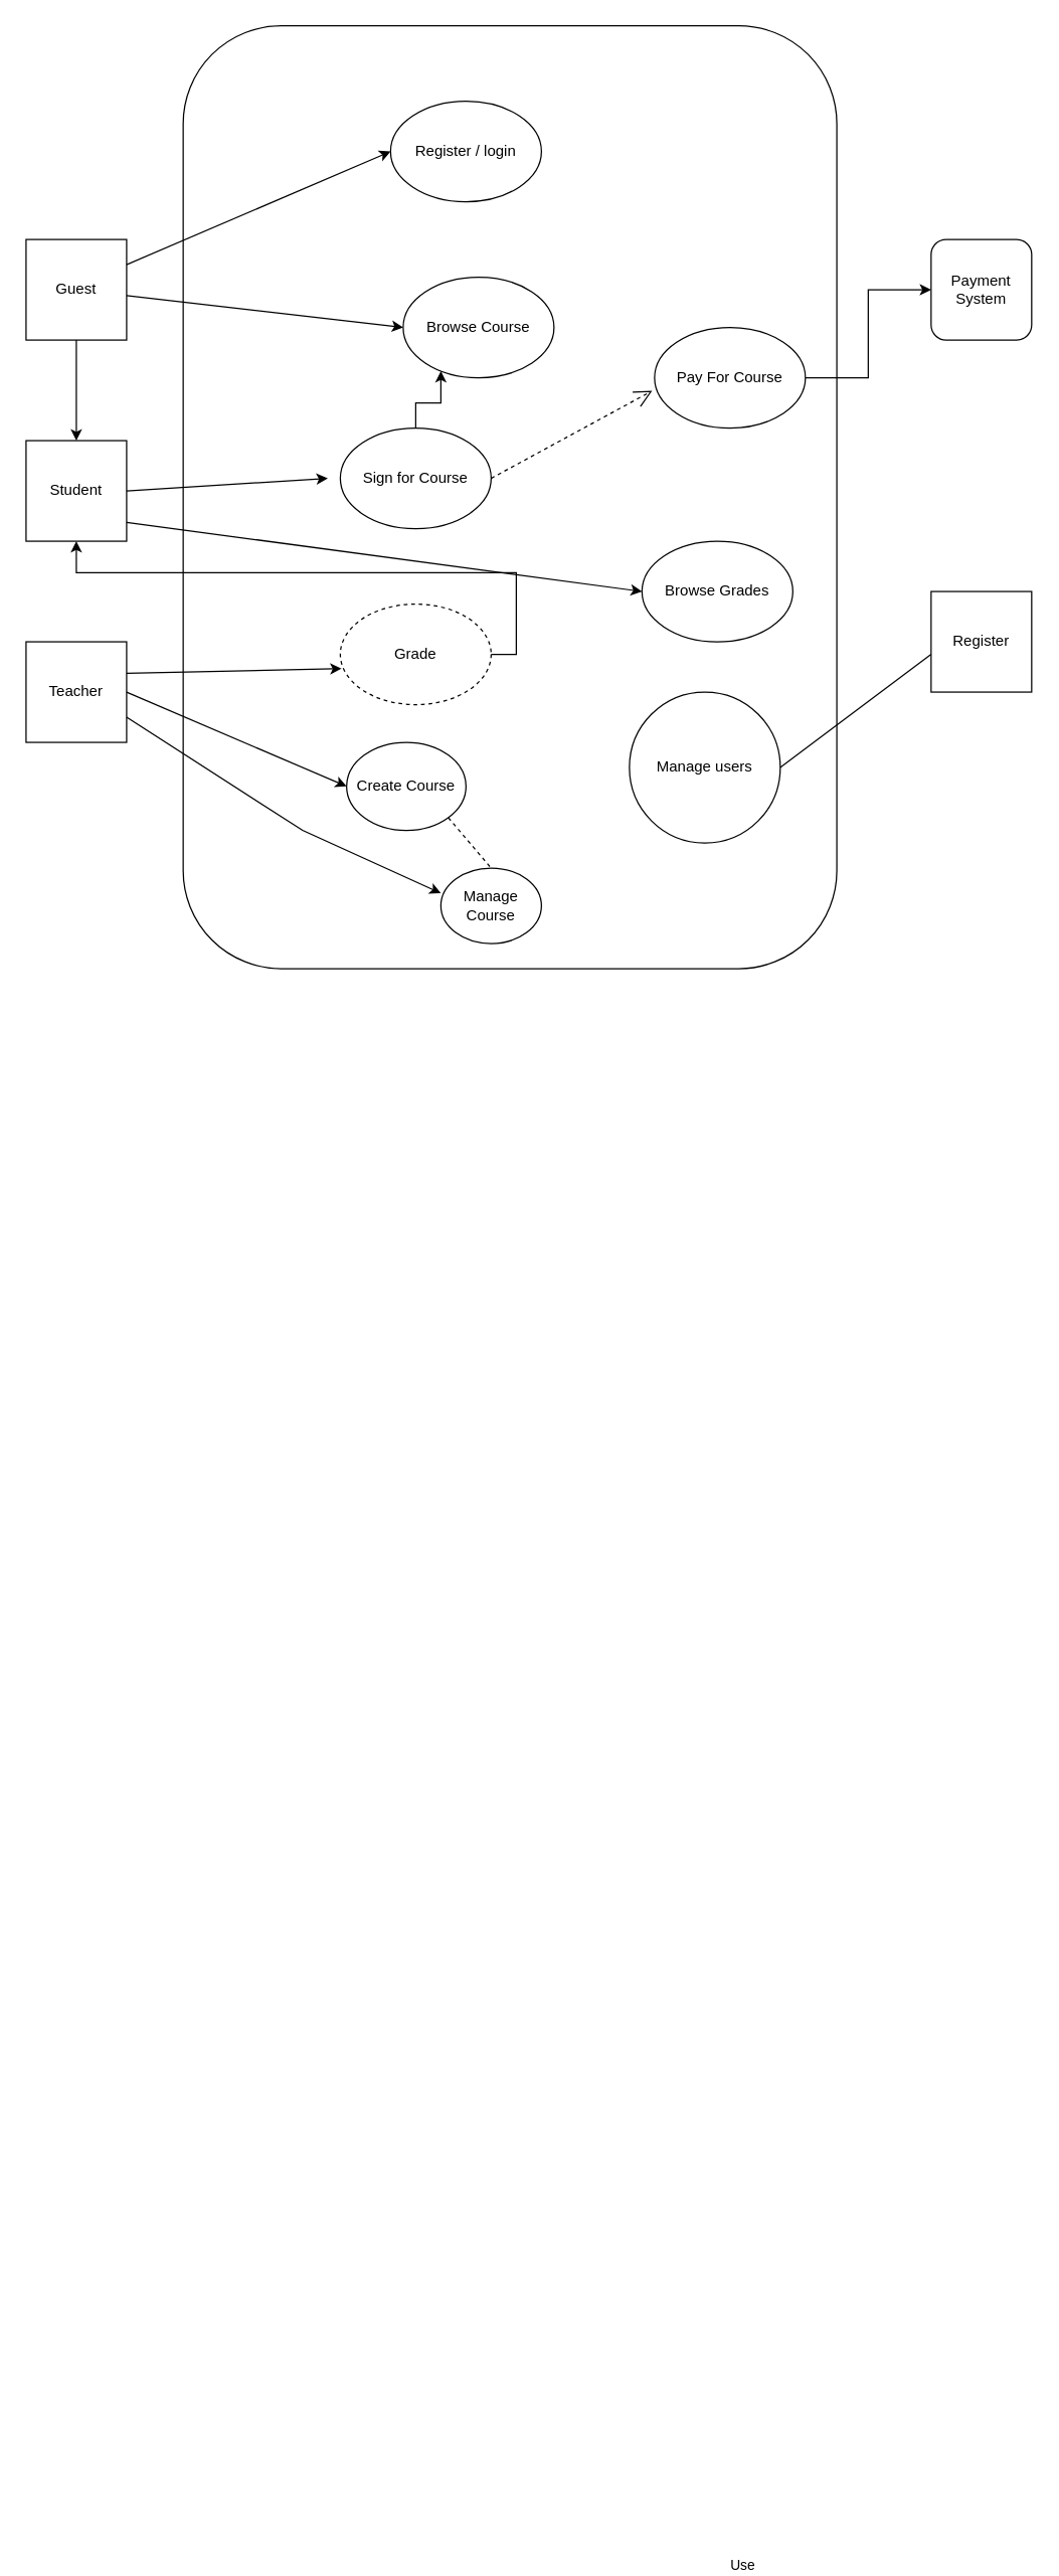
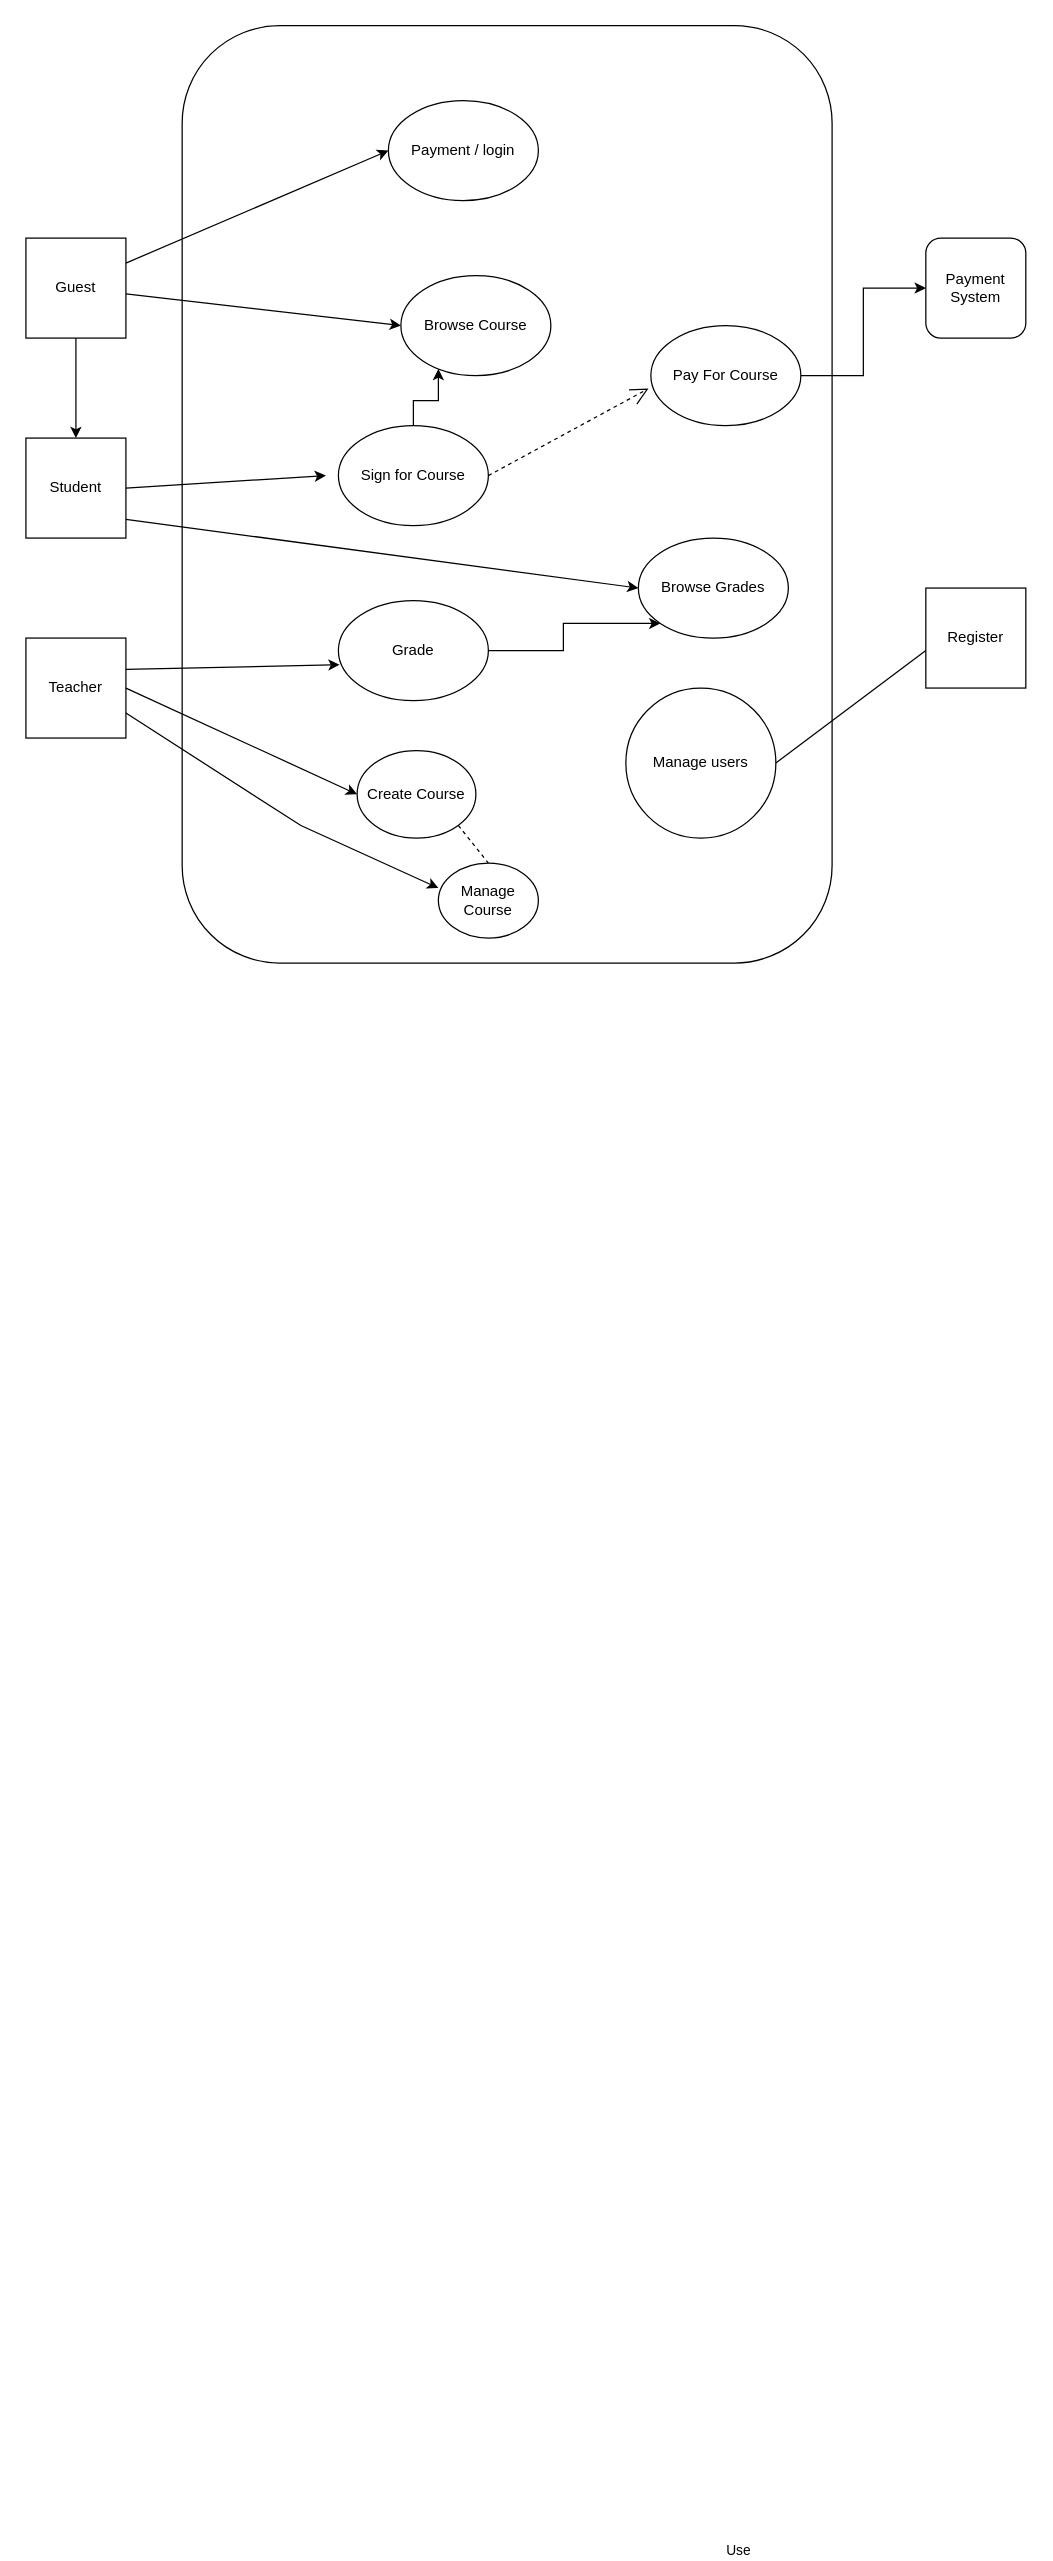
  <mxCell id="0" />
  <mxCell id="1" parent="0" />
  <mxCell id="2" style="edgeStyle=orthogonalEdgeStyle;rounded=0;orthogonalLoop=1;jettySize=auto;html=1;entryX=0.5;entryY=0;entryDx=0;entryDy=0;" edge="1" parent="1" source="3" target="4"><mxGeometry relative="1" as="geometry"><Array as="points"><mxPoint x="60" y="310" /></Array></mxGeometry></mxCell>
  <mxCell id="3" value="Guest" style="whiteSpace=wrap;html=1;aspect=fixed;" vertex="1" parent="1"><mxGeometry x="20" y="190" width="80" height="80" as="geometry" /></mxCell>
  <mxCell id="4" value="Student" style="whiteSpace=wrap;html=1;aspect=fixed;" vertex="1" parent="1"><mxGeometry x="20" y="350" width="80" height="80" as="geometry" /></mxCell>
  <mxCell id="5" value="Teacher" style="whiteSpace=wrap;html=1;aspect=fixed;" vertex="1" parent="1"><mxGeometry x="20" y="510" width="80" height="80" as="geometry" /></mxCell>
  <mxCell id="6" value="" style="rounded=1;whiteSpace=wrap;html=1;" vertex="1" parent="1"><mxGeometry x="145" y="20" width="520" height="750" as="geometry" /></mxCell>
  <mxCell id="7" value="Payment System" style="whiteSpace=wrap;html=1;aspect=fixed;rounded=1;" vertex="1" parent="1"><mxGeometry x="740" y="190" width="80" height="80" as="geometry" /></mxCell>
  <mxCell id="8" value="Register" style="whiteSpace=wrap;html=1;aspect=fixed;" vertex="1" parent="1"><mxGeometry x="740" y="470" width="80" height="80" as="geometry" /></mxCell>
- <mxCell id="9" value="Register / login" style="ellipse;whiteSpace=wrap;html=1;" vertex="1" parent="1"><mxGeometry x="310" y="80" width="120" height="80" as="geometry" /></mxCell>
+ <mxCell id="9" value="Payment / login" style="ellipse;whiteSpace=wrap;html=1;" vertex="1" parent="1"><mxGeometry x="310" y="80" width="120" height="80" as="geometry" /></mxCell>
  <mxCell id="10" value="Browse Course" style="ellipse;whiteSpace=wrap;html=1;" vertex="1" parent="1"><mxGeometry x="320" y="220" width="120" height="80" as="geometry" /></mxCell>
  <mxCell id="11" style="edgeStyle=orthogonalEdgeStyle;rounded=0;orthogonalLoop=1;jettySize=auto;html=1;exitX=0.5;exitY=0;exitDx=0;exitDy=0;" edge="1" parent="1" source="12" target="10"><mxGeometry relative="1" as="geometry"><Array as="points"><mxPoint x="350" y="320" /></Array></mxGeometry></mxCell>
  <mxCell id="12" value="Sign for Course" style="ellipse;whiteSpace=wrap;html=1;" vertex="1" parent="1"><mxGeometry x="270" y="340" width="120" height="80" as="geometry" /></mxCell>
  <mxCell id="13" style="edgeStyle=orthogonalEdgeStyle;rounded=0;orthogonalLoop=1;jettySize=auto;html=1;exitX=1;exitY=0.5;exitDx=0;exitDy=0;entryX=0;entryY=0.5;entryDx=0;entryDy=0;" edge="1" parent="1" source="14" target="7"><mxGeometry relative="1" as="geometry" /></mxCell>
  <mxCell id="14" value="Pay For Course" style="ellipse;whiteSpace=wrap;html=1;" vertex="1" parent="1"><mxGeometry x="520" y="260" width="120" height="80" as="geometry" /></mxCell>
- <mxCell id="15" style="edgeStyle=orthogonalEdgeStyle;rounded=0;orthogonalLoop=1;jettySize=auto;html=1;exitX=1;exitY=0.5;exitDx=0;exitDy=0;" edge="1" parent="1" source="16" target="4"><mxGeometry relative="1" as="geometry" /></mxCell>
- <mxCell id="16" value="Grade" style="ellipse;whiteSpace=wrap;html=1;dashed=1;" vertex="1" parent="1"><mxGeometry x="270" y="480" width="120" height="80" as="geometry" /></mxCell>
- <mxCell id="17" value="Create Course" style="ellipse;whiteSpace=wrap;html=1;" vertex="1" parent="1"><mxGeometry x="275" y="590" width="95" height="70" as="geometry" /></mxCell>
+ <mxCell id="15" style="edgeStyle=orthogonalEdgeStyle;rounded=0;orthogonalLoop=1;jettySize=auto;html=1;exitX=1;exitY=0.5;exitDx=0;exitDy=0;entryX=0;entryY=1;entryDx=0;entryDy=0;" edge="1" parent="1" source="16" target="19"><mxGeometry relative="1" as="geometry" /></mxCell>
+ <mxCell id="16" value="Grade" style="ellipse;whiteSpace=wrap;html=1;" vertex="1" parent="1"><mxGeometry x="270" y="480" width="120" height="80" as="geometry" /></mxCell>
+ <mxCell id="17" value="Create Course" style="ellipse;whiteSpace=wrap;html=1;" vertex="1" parent="1"><mxGeometry x="285" y="600" width="95" height="70" as="geometry" /></mxCell>
  <mxCell id="18" value="Manage users" style="ellipse;whiteSpace=wrap;html=1;" vertex="1" parent="1"><mxGeometry x="500" y="550" width="120" height="120" as="geometry" /></mxCell>
  <mxCell id="19" value="Browse Grades" style="ellipse;whiteSpace=wrap;html=1;" vertex="1" parent="1"><mxGeometry x="510" y="430" width="120" height="80" as="geometry" /></mxCell>
  <mxCell id="20" value="Manage Course" style="ellipse;whiteSpace=wrap;html=1;" vertex="1" parent="1"><mxGeometry x="350" y="690" width="80" height="60" as="geometry" /></mxCell>
  <mxCell id="21" value="" style="endArrow=none;dashed=1;html=1;rounded=0;entryX=0.5;entryY=0;entryDx=0;entryDy=0;exitX=1;exitY=1;exitDx=0;exitDy=0;" edge="1" parent="1" source="17" target="20"><mxGeometry width="50" height="50" relative="1" as="geometry"><mxPoint x="380" y="640" as="sourcePoint" /><mxPoint x="430" y="590" as="targetPoint" /></mxGeometry></mxCell>
  <mxCell id="22" value="" style="endArrow=classic;html=1;rounded=0;exitX=1;exitY=0.25;exitDx=0;exitDy=0;" edge="1" parent="1" source="3"><mxGeometry width="50" height="50" relative="1" as="geometry"><mxPoint x="260" y="170" as="sourcePoint" /><mxPoint x="310" y="120" as="targetPoint" /></mxGeometry></mxCell>
  <mxCell id="23" value="" style="endArrow=classic;html=1;rounded=0;" edge="1" parent="1" source="3"><mxGeometry width="50" height="50" relative="1" as="geometry"><mxPoint x="270" y="310" as="sourcePoint" /><mxPoint x="320" y="260" as="targetPoint" /></mxGeometry></mxCell>
  <mxCell id="24" value="" style="endArrow=classic;html=1;rounded=0;exitX=1;exitY=0.5;exitDx=0;exitDy=0;" edge="1" parent="1" source="4"><mxGeometry width="50" height="50" relative="1" as="geometry"><mxPoint x="210" y="430" as="sourcePoint" /><mxPoint x="260" y="380" as="targetPoint" /></mxGeometry></mxCell>
  <mxCell id="25" value="" style="endArrow=classic;html=1;rounded=0;entryX=0;entryY=0.5;entryDx=0;entryDy=0;" edge="1" parent="1" target="19"><mxGeometry width="50" height="50" relative="1" as="geometry"><mxPoint x="100" y="415" as="sourcePoint" /><mxPoint x="150" y="365" as="targetPoint" /></mxGeometry></mxCell>
  <mxCell id="26" value="" style="endArrow=classic;html=1;rounded=0;entryX=0;entryY=0.5;entryDx=0;entryDy=0;" edge="1" parent="1" target="17"><mxGeometry width="50" height="50" relative="1" as="geometry"><mxPoint x="100" y="550" as="sourcePoint" /><mxPoint x="150" y="500" as="targetPoint" /></mxGeometry></mxCell>
  <mxCell id="27" value="Use" style="endArrow=open;endSize=12;dashed=1;html=1;rounded=0;entryX=-0.016;entryY=0.63;entryDx=0;entryDy=0;entryPerimeter=0;exitX=1;exitY=0.5;exitDx=0;exitDy=0;" edge="1" parent="1" source="12" target="14"><mxGeometry x="-1" y="-1672" width="160" relative="1" as="geometry"><mxPoint x="400" y="379.23" as="sourcePoint" /><mxPoint x="560" y="379.23" as="targetPoint" /><mxPoint x="-598" y="191" as="offset" /></mxGeometry></mxCell>
  <mxCell id="28" value="" style="endArrow=classic;html=1;rounded=0;entryX=0.008;entryY=0.642;entryDx=0;entryDy=0;entryPerimeter=0;" edge="1" parent="1" target="16"><mxGeometry width="50" height="50" relative="1" as="geometry"><mxPoint x="100" y="535" as="sourcePoint" /><mxPoint x="150" y="485" as="targetPoint" /></mxGeometry></mxCell>
  <mxCell id="29" value="" style="endArrow=classic;html=1;rounded=0;exitX=1;exitY=0.75;exitDx=0;exitDy=0;" edge="1" parent="1" source="5"><mxGeometry width="50" height="50" relative="1" as="geometry"><mxPoint x="300" y="760" as="sourcePoint" /><mxPoint x="350" y="710" as="targetPoint" /><Array as="points"><mxPoint x="240" y="660" /></Array></mxGeometry></mxCell>
  <mxCell id="30" value="" style="endArrow=none;html=1;rounded=0;exitX=1;exitY=0.5;exitDx=0;exitDy=0;" edge="1" parent="1" source="18"><mxGeometry width="50" height="50" relative="1" as="geometry"><mxPoint x="690" y="570" as="sourcePoint" /><mxPoint x="740" y="520" as="targetPoint" /></mxGeometry></mxCell>
